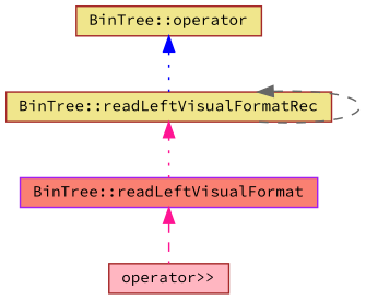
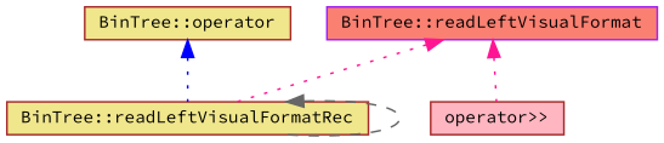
  digraph {
    fontname="Source Code Pro"
    rankdir=TB
    node [color=brown fillcolor=khaki fontname="Source Code Pro" fontsize=10 shape=box style=filled]
    edge [color=deeppink dir=back fontname="Source Code Pro" fontsize=10 labelfontname=Helvetica labelfontsize=10 style=dotted]
    n1 [fontcolor=black height=0.2 label="BinTree::operator" width=0.4]
    n2 [height=0.2 label="BinTree::readLeftVisualFormatRec" width=0.4]
    n3 [color=purple fillcolor=salmon height=0.2 label="BinTree::readLeftVisualFormat" width=0.4]
    n4 [fillcolor=lightpink height=0.2 label="operator\>\>" width=0.4]
    n1 -> n2 [color=blue]
    n2 -> n2 [color=gray40 style=dashed]
-   n2 -> n3
-   n3 -> n4 [style=dashed]
+   n3 -> n2
+   n3 -> n4
  }
